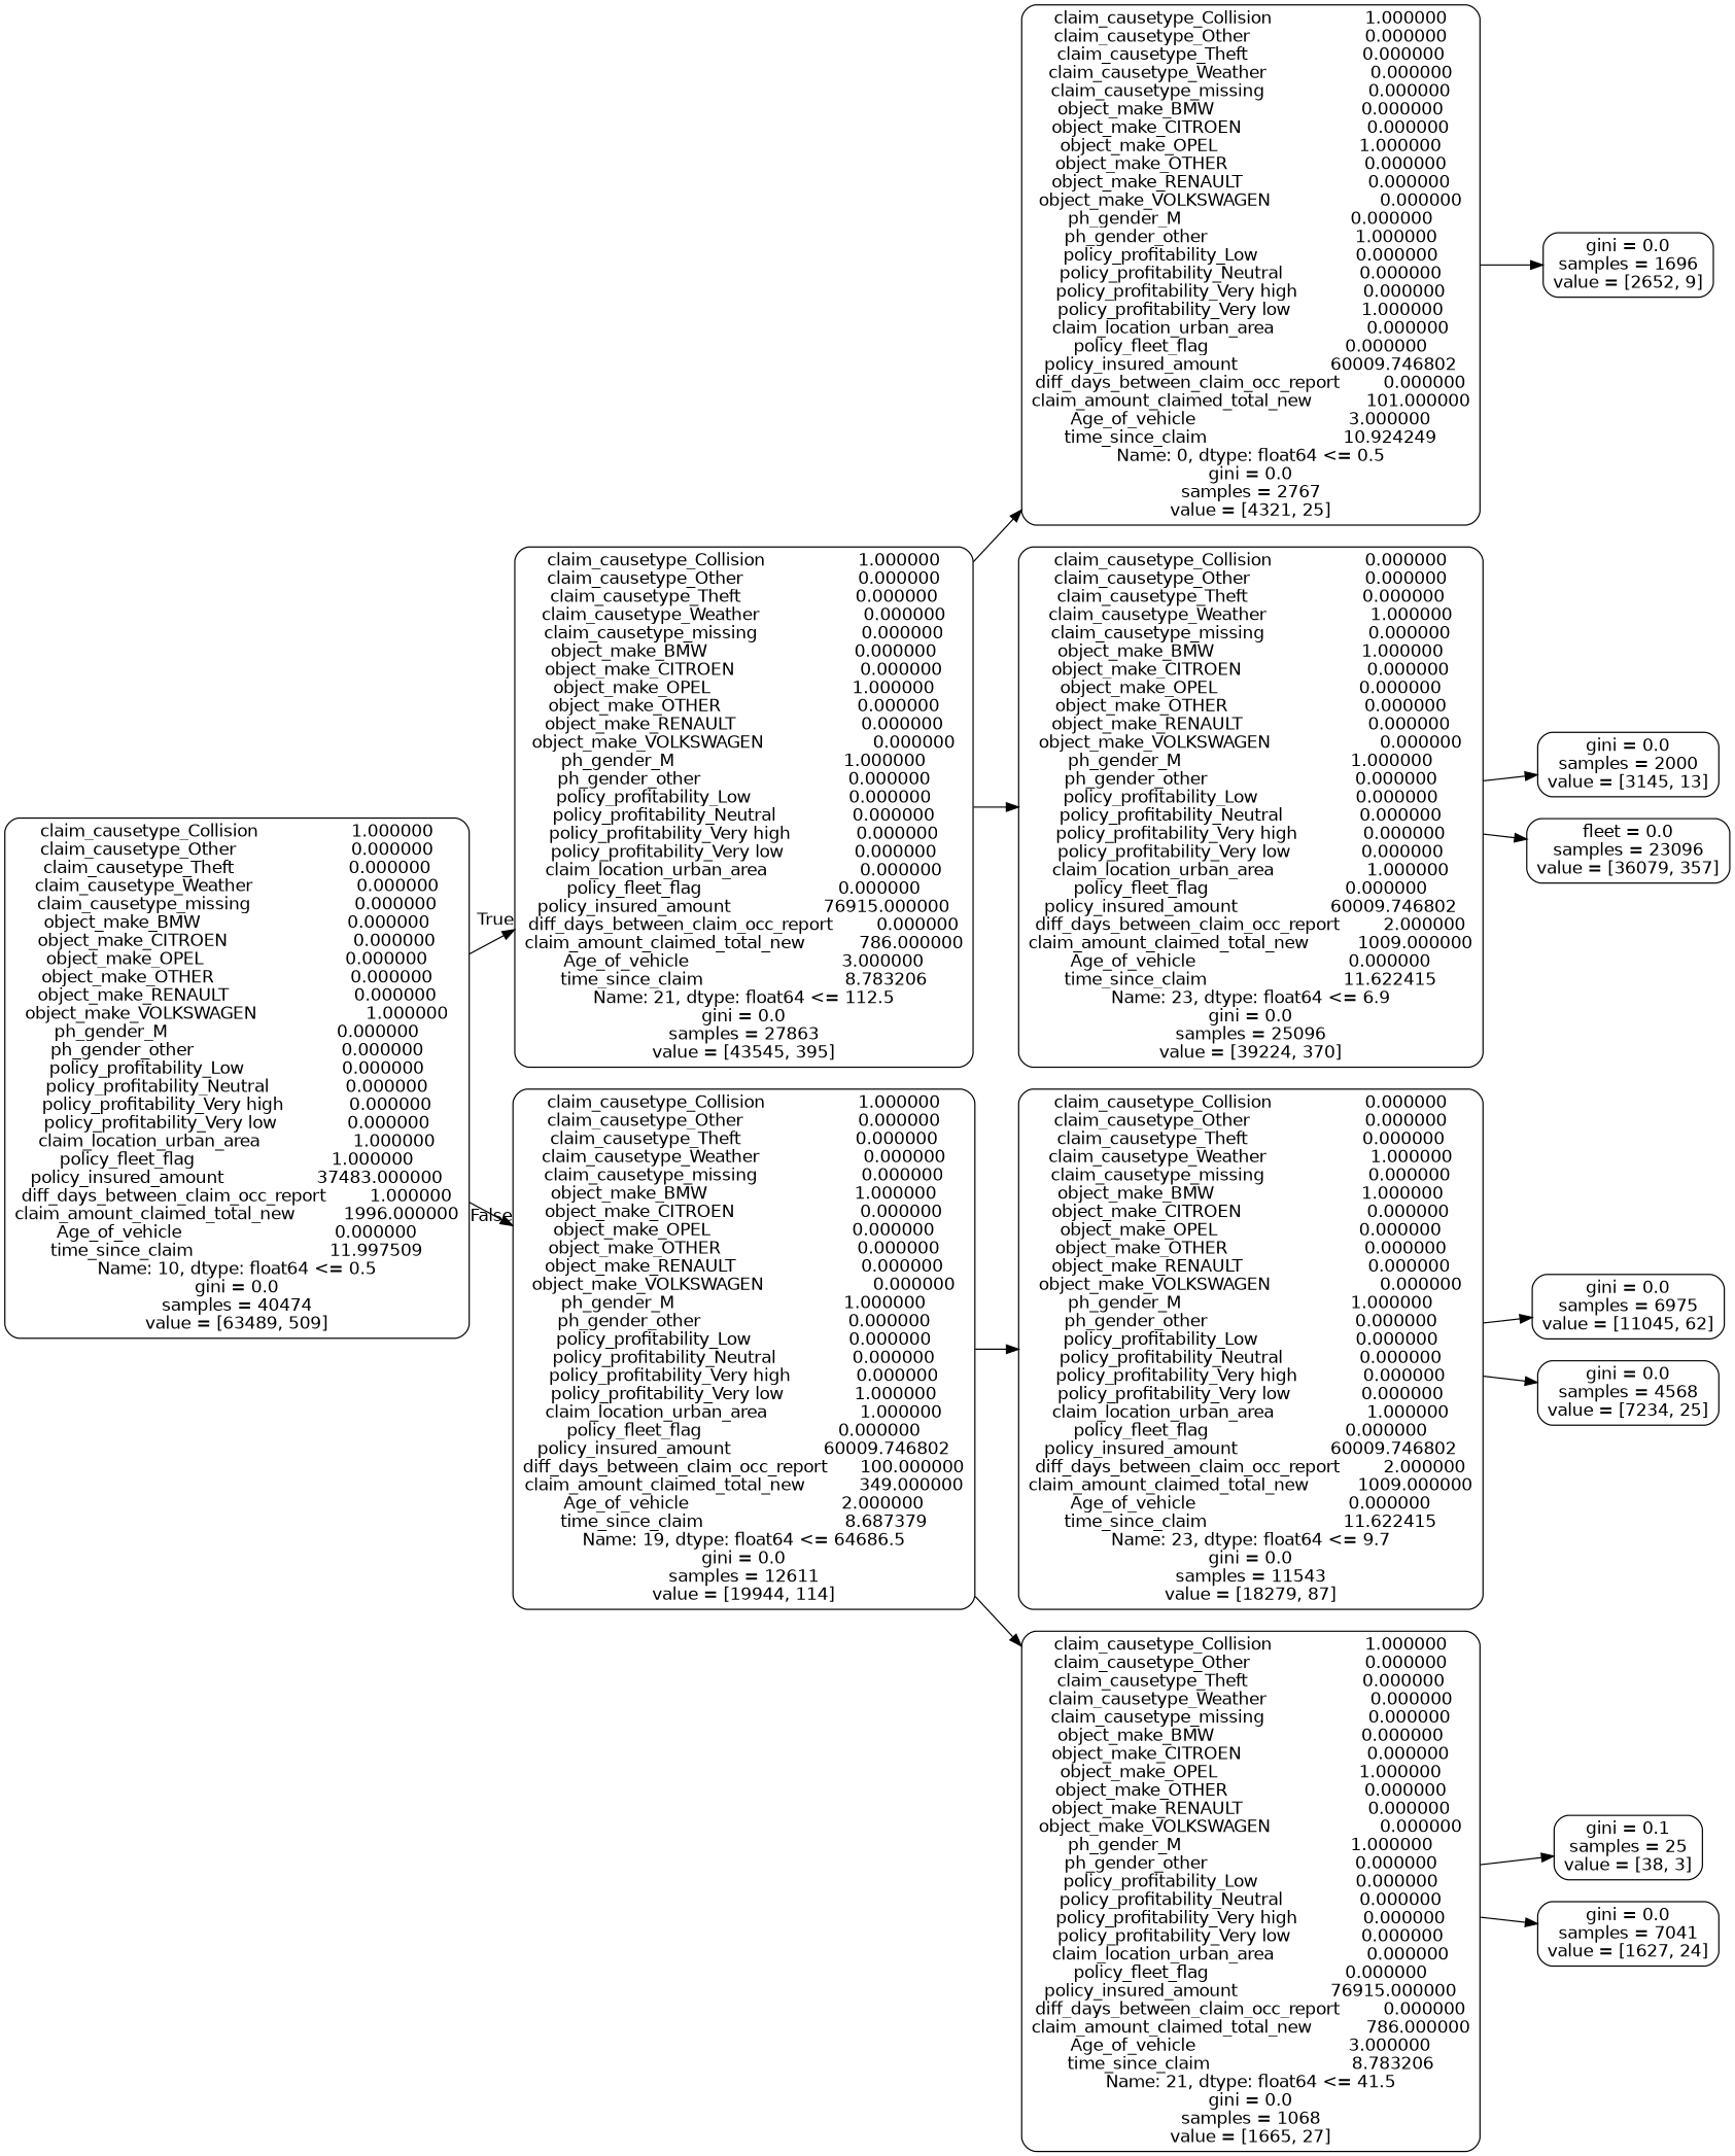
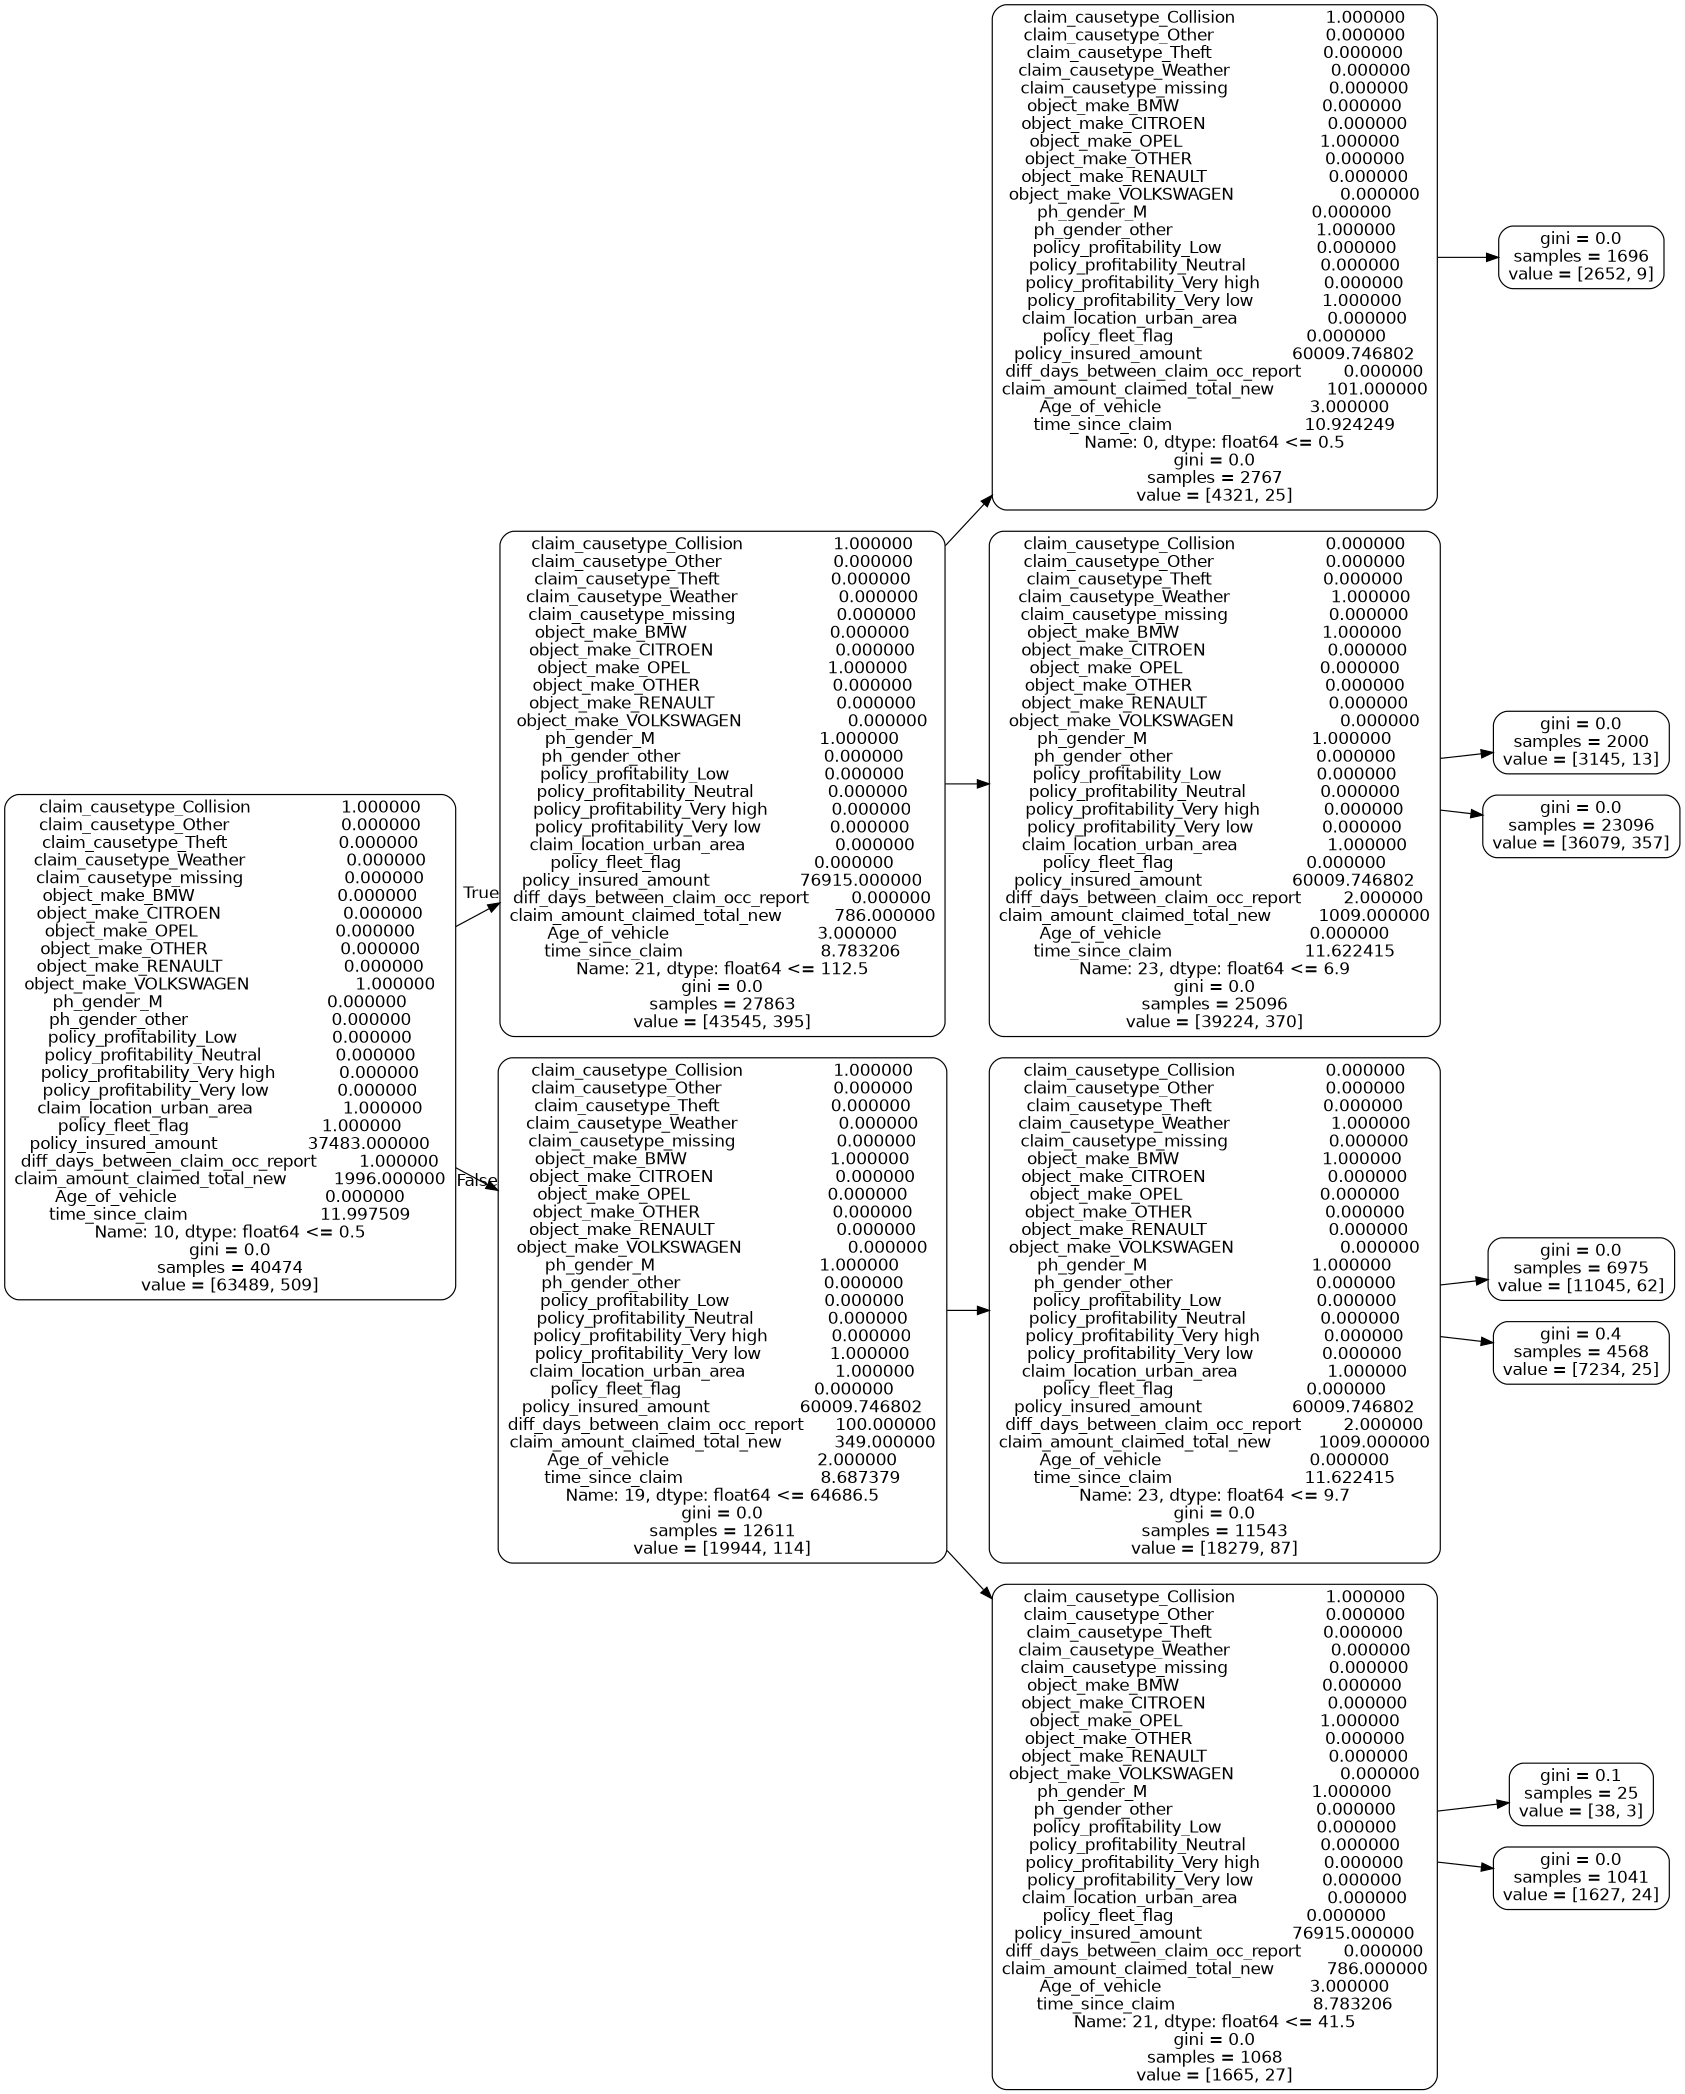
  digraph {
    rankdir=LR
    node [color=black fontname=helvetica shape=box style=rounded]
    edge [fontname=helvetica]
    n1 [label="claim_causetype_Collision                 1.000000\nclaim_causetype_Other                     0.000000\nclaim_causetype_Theft                     0.000000\nclaim_causetype_Weather                   0.000000\nclaim_causetype_missing                   0.000000\nobject_make_BMW                           0.000000\nobject_make_CITROEN                       0.000000\nobject_make_OPEL                          0.000000\nobject_make_OTHER                         0.000000\nobject_make_RENAULT                       0.000000\nobject_make_VOLKSWAGEN                    1.000000\nph_gender_M                               0.000000\nph_gender_other                           0.000000\npolicy_profitability_Low                  0.000000\npolicy_profitability_Neutral              0.000000\npolicy_profitability_Very high            0.000000\npolicy_profitability_Very low             0.000000\nclaim_location_urban_area                 1.000000\npolicy_fleet_flag                         1.000000\npolicy_insured_amount                 37483.000000\ndiff_days_between_claim_occ_report        1.000000\nclaim_amount_claimed_total_new         1996.000000\nAge_of_vehicle                            0.000000\ntime_since_claim                         11.997509\nName: 10, dtype: float64 <= 0.5\ngini = 0.0\nsamples = 40474\nvalue = [63489, 509]"]
    n2 [label="claim_causetype_Collision                 1.000000\nclaim_causetype_Other                     0.000000\nclaim_causetype_Theft                     0.000000\nclaim_causetype_Weather                   0.000000\nclaim_causetype_missing                   0.000000\nobject_make_BMW                           0.000000\nobject_make_CITROEN                       0.000000\nobject_make_OPEL                          1.000000\nobject_make_OTHER                         0.000000\nobject_make_RENAULT                       0.000000\nobject_make_VOLKSWAGEN                    0.000000\nph_gender_M                               1.000000\nph_gender_other                           0.000000\npolicy_profitability_Low                  0.000000\npolicy_profitability_Neutral              0.000000\npolicy_profitability_Very high            0.000000\npolicy_profitability_Very low             0.000000\nclaim_location_urban_area                 0.000000\npolicy_fleet_flag                         0.000000\npolicy_insured_amount                 76915.000000\ndiff_days_between_claim_occ_report        0.000000\nclaim_amount_claimed_total_new          786.000000\nAge_of_vehicle                            3.000000\ntime_since_claim                          8.783206\nName: 21, dtype: float64 <= 112.5\ngini = 0.0\nsamples = 27863\nvalue = [43545, 395]"]
    n3 [label="claim_causetype_Collision                 1.000000\nclaim_causetype_Other                     0.000000\nclaim_causetype_Theft                     0.000000\nclaim_causetype_Weather                   0.000000\nclaim_causetype_missing                   0.000000\nobject_make_BMW                           1.000000\nobject_make_CITROEN                       0.000000\nobject_make_OPEL                          0.000000\nobject_make_OTHER                         0.000000\nobject_make_RENAULT                       0.000000\nobject_make_VOLKSWAGEN                    0.000000\nph_gender_M                               1.000000\nph_gender_other                           0.000000\npolicy_profitability_Low                  0.000000\npolicy_profitability_Neutral              0.000000\npolicy_profitability_Very high            0.000000\npolicy_profitability_Very low             1.000000\nclaim_location_urban_area                 1.000000\npolicy_fleet_flag                         0.000000\npolicy_insured_amount                 60009.746802\ndiff_days_between_claim_occ_report      100.000000\nclaim_amount_claimed_total_new          349.000000\nAge_of_vehicle                            2.000000\ntime_since_claim                          8.687379\nName: 19, dtype: float64 <= 64686.5\ngini = 0.0\nsamples = 12611\nvalue = [19944, 114]"]
    n4 [label="claim_causetype_Collision                 1.000000\nclaim_causetype_Other                     0.000000\nclaim_causetype_Theft                     0.000000\nclaim_causetype_Weather                   0.000000\nclaim_causetype_missing                   0.000000\nobject_make_BMW                           0.000000\nobject_make_CITROEN                       0.000000\nobject_make_OPEL                          1.000000\nobject_make_OTHER                         0.000000\nobject_make_RENAULT                       0.000000\nobject_make_VOLKSWAGEN                    0.000000\nph_gender_M                               0.000000\nph_gender_other                           1.000000\npolicy_profitability_Low                  0.000000\npolicy_profitability_Neutral              0.000000\npolicy_profitability_Very high            0.000000\npolicy_profitability_Very low             1.000000\nclaim_location_urban_area                 0.000000\npolicy_fleet_flag                         0.000000\npolicy_insured_amount                 60009.746802\ndiff_days_between_claim_occ_report        0.000000\nclaim_amount_claimed_total_new          101.000000\nAge_of_vehicle                            3.000000\ntime_since_claim                         10.924249\nName: 0, dtype: float64 <= 0.5\ngini = 0.0\nsamples = 2767\nvalue = [4321, 25]"]
    n5 [label="claim_causetype_Collision                 0.000000\nclaim_causetype_Other                     0.000000\nclaim_causetype_Theft                     0.000000\nclaim_causetype_Weather                   1.000000\nclaim_causetype_missing                   0.000000\nobject_make_BMW                           1.000000\nobject_make_CITROEN                       0.000000\nobject_make_OPEL                          0.000000\nobject_make_OTHER                         0.000000\nobject_make_RENAULT                       0.000000\nobject_make_VOLKSWAGEN                    0.000000\nph_gender_M                               1.000000\nph_gender_other                           0.000000\npolicy_profitability_Low                  0.000000\npolicy_profitability_Neutral              0.000000\npolicy_profitability_Very high            0.000000\npolicy_profitability_Very low             0.000000\nclaim_location_urban_area                 1.000000\npolicy_fleet_flag                         0.000000\npolicy_insured_amount                 60009.746802\ndiff_days_between_claim_occ_report        2.000000\nclaim_amount_claimed_total_new         1009.000000\nAge_of_vehicle                            0.000000\ntime_since_claim                         11.622415\nName: 23, dtype: float64 <= 6.9\ngini = 0.0\nsamples = 25096\nvalue = [39224, 370]"]
    n6 [label="claim_causetype_Collision                 0.000000\nclaim_causetype_Other                     0.000000\nclaim_causetype_Theft                     0.000000\nclaim_causetype_Weather                   1.000000\nclaim_causetype_missing                   0.000000\nobject_make_BMW                           1.000000\nobject_make_CITROEN                       0.000000\nobject_make_OPEL                          0.000000\nobject_make_OTHER                         0.000000\nobject_make_RENAULT                       0.000000\nobject_make_VOLKSWAGEN                    0.000000\nph_gender_M                               1.000000\nph_gender_other                           0.000000\npolicy_profitability_Low                  0.000000\npolicy_profitability_Neutral              0.000000\npolicy_profitability_Very high            0.000000\npolicy_profitability_Very low             0.000000\nclaim_location_urban_area                 1.000000\npolicy_fleet_flag                         0.000000\npolicy_insured_amount                 60009.746802\ndiff_days_between_claim_occ_report        2.000000\nclaim_amount_claimed_total_new         1009.000000\nAge_of_vehicle                            0.000000\ntime_since_claim                         11.622415\nName: 23, dtype: float64 <= 9.7\ngini = 0.0\nsamples = 11543\nvalue = [18279, 87]"]
    n7 [label="claim_causetype_Collision                 1.000000\nclaim_causetype_Other                     0.000000\nclaim_causetype_Theft                     0.000000\nclaim_causetype_Weather                   0.000000\nclaim_causetype_missing                   0.000000\nobject_make_BMW                           0.000000\nobject_make_CITROEN                       0.000000\nobject_make_OPEL                          1.000000\nobject_make_OTHER                         0.000000\nobject_make_RENAULT                       0.000000\nobject_make_VOLKSWAGEN                    0.000000\nph_gender_M                               1.000000\nph_gender_other                           0.000000\npolicy_profitability_Low                  0.000000\npolicy_profitability_Neutral              0.000000\npolicy_profitability_Very high            0.000000\npolicy_profitability_Very low             0.000000\nclaim_location_urban_area                 0.000000\npolicy_fleet_flag                         0.000000\npolicy_insured_amount                 76915.000000\ndiff_days_between_claim_occ_report        0.000000\nclaim_amount_claimed_total_new          786.000000\nAge_of_vehicle                            3.000000\ntime_since_claim                          8.783206\nName: 21, dtype: float64 <= 41.5\ngini = 0.0\nsamples = 1068\nvalue = [1665, 27]"]
    n8 [label="gini = 0.0\nsamples = 1696\nvalue = [2652, 9]"]
    n9 [label="gini = 0.0\nsamples = 2000\nvalue = [3145, 13]"]
-   n10 [label="fleet = 0.0\nsamples = 23096\nvalue = [36079, 357]"]
+   n10 [label="gini = 0.0\nsamples = 23096\nvalue = [36079, 357]"]
    n11 [label="gini = 0.0\nsamples = 6975\nvalue = [11045, 62]"]
-   n12 [label="gini = 0.0\nsamples = 4568\nvalue = [7234, 25]"]
+   n12 [label="gini = 0.4\nsamples = 4568\nvalue = [7234, 25]"]
    n13 [label="gini = 0.1\nsamples = 25\nvalue = [38, 3]"]
-   n14 [label="gini = 0.0\nsamples = 7041\nvalue = [1627, 24]"]
+   n14 [label="gini = 0.0\nsamples = 1041\nvalue = [1627, 24]"]
    n1 -> n2 [headlabel=True labelangle=45 labeldistance=2.5]
    n1 -> n3 [headlabel=False labelangle=-45 labeldistance=2.5]
    n2 -> n4
    n2 -> n5
    n3 -> n6
    n3 -> n7
    n4 -> n8
    n5 -> n9
    n5 -> n10
    n6 -> n11
    n6 -> n12
    n7 -> n13
    n7 -> n14
  }
